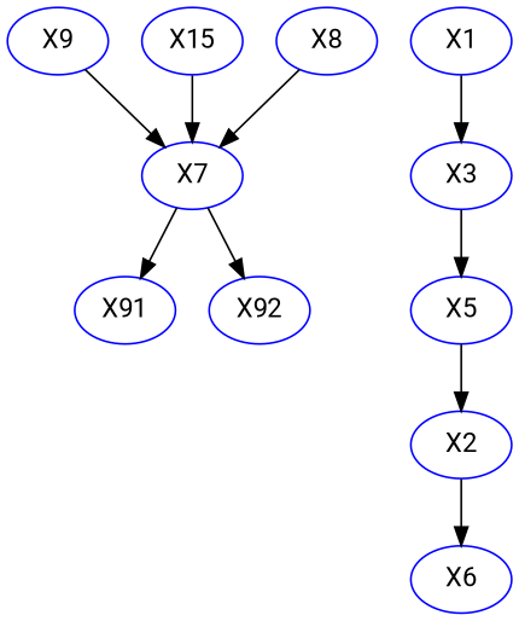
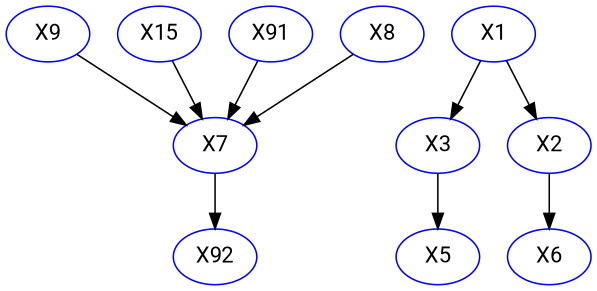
  digraph {
    fontname=Roboto
    node [color=blue fontname=Roboto]
    edge [color=black fontname=Roboto]
    X9
    X7
    n3 [label=X15]
    X3
    X5
    X1
    X2
    n8 [label=X91]
    X6
    n10 [label=X92]
    X8
    subgraph sub_1 {
    }
    subgraph sub_2 {
      X9
      X7
      n3
      X3
      X5
      X1
      X2
      n8
      X6
      n10
      X8
    }
    X9 -> X7
-   X7 -> n8
+   n8 -> X7
    X7 -> n10
    n3 -> X7
    X3 -> X5
    X1 -> X3
-   X5 -> X2
+   X1 -> X2
    X2 -> X6
    X8 -> X7
  }
